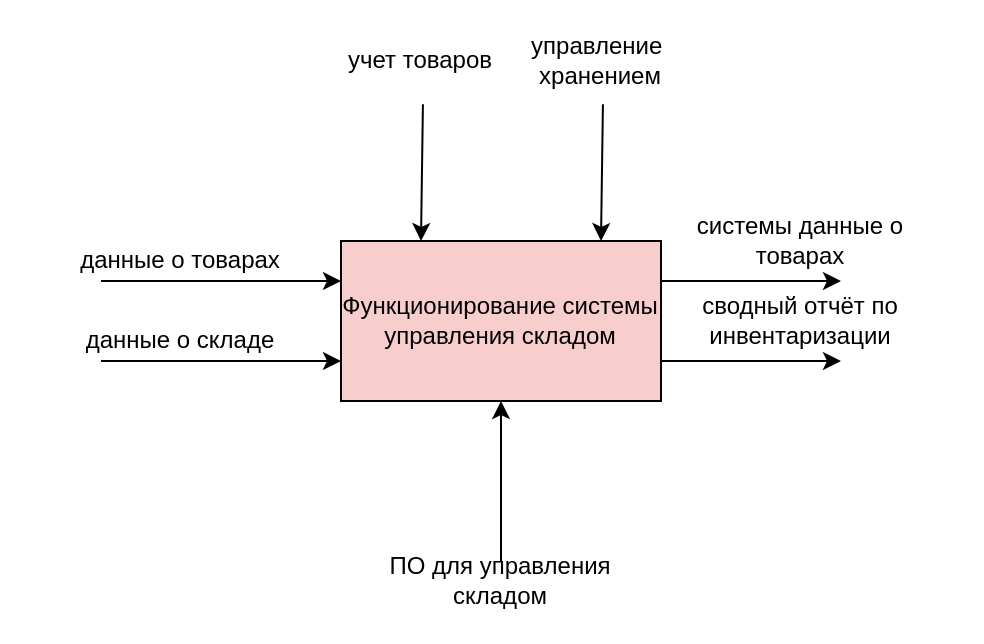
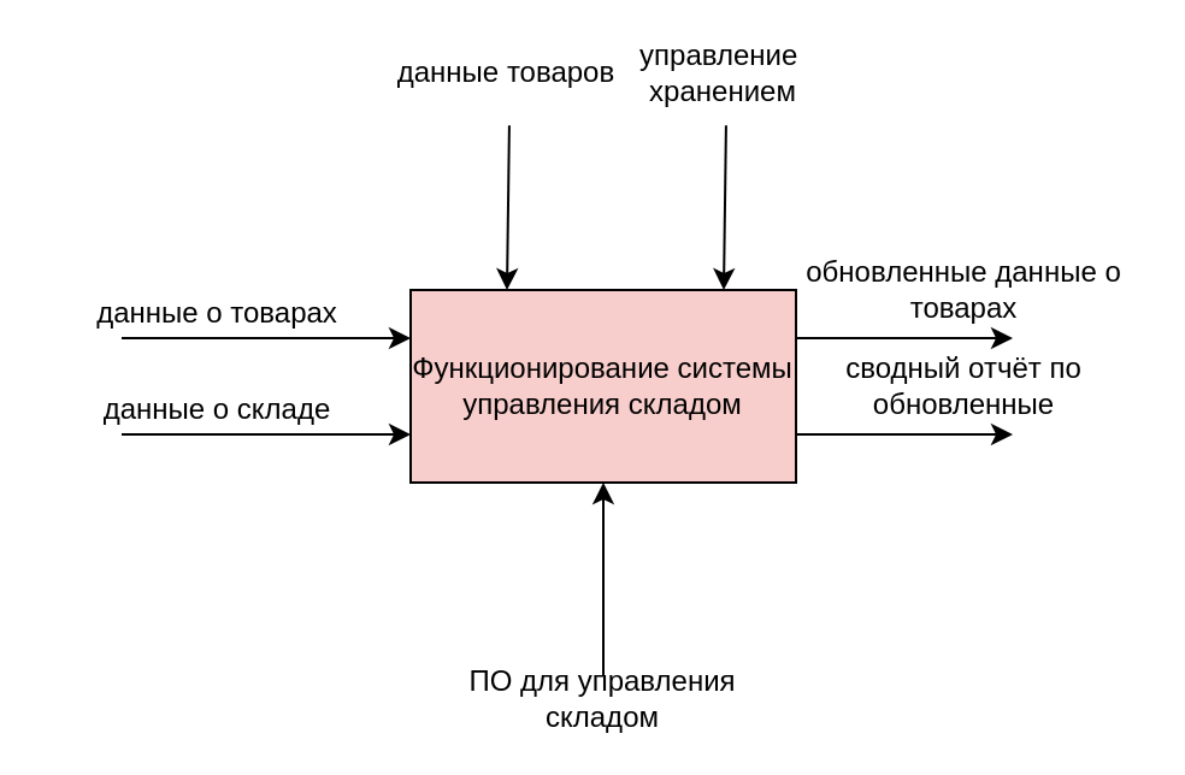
  <mxCell id="0" />
  <mxCell id="1" parent="0" />
  <mxCell id="2" style="edgeStyle=orthogonalEdgeStyle;rounded=0;orthogonalLoop=1;jettySize=auto;html=1;" edge="1" parent="1" source="4"><mxGeometry relative="1" as="geometry"><mxPoint x="420" y="140" as="targetPoint" /><Array as="points"><mxPoint x="390" y="140" /><mxPoint x="390" y="140" /></Array></mxGeometry></mxCell>
  <mxCell id="3" style="edgeStyle=orthogonalEdgeStyle;rounded=0;orthogonalLoop=1;jettySize=auto;html=1;exitX=1;exitY=0.75;exitDx=0;exitDy=0;" edge="1" parent="1" source="4"><mxGeometry relative="1" as="geometry"><mxPoint x="420" y="180" as="targetPoint" /></mxGeometry></mxCell>
  <mxCell id="4" value="Функционирование системы управления складом" style="rounded=0;whiteSpace=wrap;html=1;fillColor=#f8cecc;" vertex="1" parent="1"><mxGeometry x="170" y="120" width="160" height="80" as="geometry" /></mxCell>
  <mxCell id="5" value="" style="endArrow=classic;html=1;rounded=0;entryX=0.494;entryY=-0.02;entryDx=0;entryDy=0;entryPerimeter=0;" edge="1" parent="1"><mxGeometry width="50" height="50" relative="1" as="geometry"><mxPoint x="210.96" y="51.6" as="sourcePoint" /><mxPoint x="210" y="120" as="targetPoint" /></mxGeometry></mxCell>
  <mxCell id="6" value="" style="endArrow=classic;html=1;rounded=0;entryX=0;entryY=0.25;entryDx=0;entryDy=0;" edge="1" parent="1" target="4"><mxGeometry width="50" height="50" relative="1" as="geometry"><mxPoint x="50" y="140" as="sourcePoint" /><mxPoint x="310" y="150" as="targetPoint" /></mxGeometry></mxCell>
  <mxCell id="7" value="" style="endArrow=classic;html=1;rounded=0;entryX=0.5;entryY=1;entryDx=0;entryDy=0;" edge="1" parent="1" target="4"><mxGeometry width="50" height="50" relative="1" as="geometry"><mxPoint x="250" y="280" as="sourcePoint" /><mxPoint x="336" y="160" as="targetPoint" /></mxGeometry></mxCell>
  <mxCell id="8" value="данные о товарах" style="text;html=1;align=center;verticalAlign=middle;whiteSpace=wrap;rounded=0;" vertex="1" parent="1"><mxGeometry x="20" y="120" width="140" height="20" as="geometry" /></mxCell>
  <mxCell id="9" value="" style="endArrow=classic;html=1;rounded=0;entryX=0;entryY=0.25;entryDx=0;entryDy=0;" edge="1" parent="1"><mxGeometry width="50" height="50" relative="1" as="geometry"><mxPoint x="50" y="180" as="sourcePoint" /><mxPoint x="170" y="180" as="targetPoint" /></mxGeometry></mxCell>
  <mxCell id="10" value="данные о складе" style="text;html=1;align=center;verticalAlign=middle;whiteSpace=wrap;rounded=0;" vertex="1" parent="1"><mxGeometry x="20" y="160" width="140" height="20" as="geometry" /></mxCell>
- <mxCell id="11" value="учет товаров" style="text;html=1;align=center;verticalAlign=middle;whiteSpace=wrap;rounded=0;" vertex="1" parent="1"><mxGeometry x="140" y="20" width="140" height="20" as="geometry" /></mxCell>
+ <mxCell id="11" value="данные товаров" style="text;html=1;align=center;verticalAlign=middle;whiteSpace=wrap;rounded=0;" vertex="1" parent="1"><mxGeometry x="140" y="20" width="140" height="20" as="geometry" /></mxCell>
  <mxCell id="12" value="" style="endArrow=classic;html=1;rounded=0;entryX=0.494;entryY=-0.02;entryDx=0;entryDy=0;entryPerimeter=0;" edge="1" parent="1"><mxGeometry width="50" height="50" relative="1" as="geometry"><mxPoint x="300.96" y="51.6" as="sourcePoint" /><mxPoint x="300" y="120" as="targetPoint" /></mxGeometry></mxCell>
  <mxCell id="13" value="управление&amp;nbsp;&lt;div&gt;хранением&lt;/div&gt;" style="text;html=1;align=center;verticalAlign=middle;whiteSpace=wrap;rounded=0;" vertex="1" parent="1"><mxGeometry x="230" y="20" width="140" height="20" as="geometry" /></mxCell>
  <mxCell id="14" value="&lt;div&gt;ПО для управления складом&lt;/div&gt;" style="text;html=1;align=center;verticalAlign=middle;whiteSpace=wrap;rounded=0;" vertex="1" parent="1"><mxGeometry x="180" y="280" width="140" height="20" as="geometry" /></mxCell>
- <mxCell id="15" value="системы данные о товарах" style="text;html=1;align=center;verticalAlign=middle;whiteSpace=wrap;rounded=0;" vertex="1" parent="1"><mxGeometry x="330" y="110" width="140" height="20" as="geometry" /></mxCell>
- <mxCell id="16" value="сводный отчёт по инвентаризации" style="text;html=1;align=center;verticalAlign=middle;whiteSpace=wrap;rounded=0;" vertex="1" parent="1"><mxGeometry x="330" y="150" width="140" height="20" as="geometry" /></mxCell>
+ <mxCell id="15" value="обновленные данные о товарах" style="text;html=1;align=center;verticalAlign=middle;whiteSpace=wrap;rounded=0;" vertex="1" parent="1"><mxGeometry x="330" y="110" width="140" height="20" as="geometry" /></mxCell>
+ <mxCell id="16" value="сводный отчёт по обновленные" style="text;html=1;align=center;verticalAlign=middle;whiteSpace=wrap;rounded=0;" vertex="1" parent="1"><mxGeometry x="330" y="150" width="140" height="20" as="geometry" /></mxCell>
